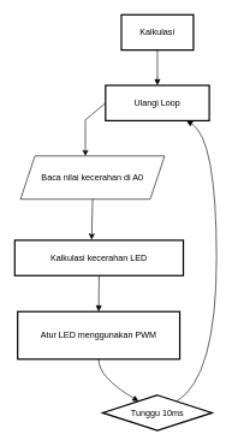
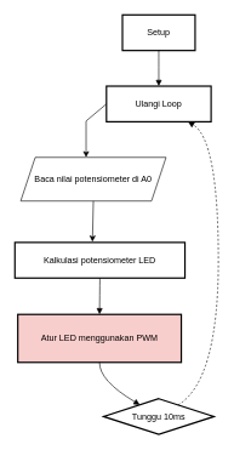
  <mxCell id="0" />
  <mxCell id="1" parent="0" />
- <mxCell id="2" value="Kalkulasi" style="whiteSpace=wrap;strokeWidth=2;" vertex="1" parent="1"><mxGeometry x="168" y="20" width="100" height="49" as="geometry" /></mxCell>
+ <mxCell id="2" value="Setup" style="whiteSpace=wrap;strokeWidth=2;" vertex="1" parent="1"><mxGeometry x="168" y="20" width="100" height="49" as="geometry" /></mxCell>
  <mxCell id="3" value="Ulangi Loop" style="whiteSpace=wrap;strokeWidth=2;" vertex="1" parent="1"><mxGeometry x="146" y="118" width="144" height="49" as="geometry" /></mxCell>
- <mxCell id="4" value="Kalkulasi kecerahan LED" style="whiteSpace=wrap;strokeWidth=2;" vertex="1" parent="1"><mxGeometry x="20" y="333" width="234" height="49" as="geometry" /></mxCell>
- <mxCell id="5" value="Atur LED menggunakan PWM" style="whiteSpace=wrap;strokeWidth=2;" vertex="1" parent="1"><mxGeometry x="24" y="432" width="225" height="66" as="geometry" /></mxCell>
+ <mxCell id="4" value="Kalkulasi potensiometer LED" style="whiteSpace=wrap;strokeWidth=2;" vertex="1" parent="1"><mxGeometry x="20" y="333" width="234" height="49" as="geometry" /></mxCell>
+ <mxCell id="5" value="Atur LED menggunakan PWM" style="whiteSpace=wrap;strokeWidth=2;fillColor=#f8cecc;" vertex="1" parent="1"><mxGeometry x="24" y="432" width="225" height="66" as="geometry" /></mxCell>
  <mxCell id="6" value="Tunggu 10ms" style="rhombus;whiteSpace=wrap;strokeWidth=2;" vertex="1" parent="1"><mxGeometry x="142" y="548" width="152" height="49" as="geometry" /></mxCell>
  <mxCell id="7" value="" style="curved=1;startArrow=none;endArrow=block;exitX=0.5;exitY=0.99;entryX=0.5;entryY=0.01;rounded=0;" edge="1" parent="1" source="2" target="3"><mxGeometry relative="1" as="geometry"><Array as="points" /></mxGeometry></mxCell>
  <mxCell id="8" value="" style="curved=1;startArrow=none;endArrow=block;exitX=0.5;exitY=1;entryX=0.5;entryY=0;rounded=0;" edge="1" parent="1" source="4" target="5"><mxGeometry relative="1" as="geometry"><Array as="points" /></mxGeometry></mxCell>
  <mxCell id="9" value="" style="curved=1;startArrow=none;endArrow=block;exitX=0.5;exitY=1;entryX=0.24;entryY=0;rounded=0;" edge="1" parent="1" source="5" target="6"><mxGeometry relative="1" as="geometry"><Array as="points"><mxPoint x="136" y="523" /></Array></mxGeometry></mxCell>
- <mxCell id="10" value="" style="curved=1;startArrow=none;endArrow=block;exitX=0.77;exitY=0;entryX=0.78;entryY=1;rounded=0;" edge="1" parent="1" source="6" target="3"><mxGeometry relative="1" as="geometry"><Array as="points"><mxPoint x="300" y="523" /><mxPoint x="300" y="192" /></Array></mxGeometry></mxCell>
- <mxCell id="11" value="Baca nilai kecerahan di A0" style="shape=parallelogram;perimeter=parallelogramPerimeter;whiteSpace=wrap;html=1;fixedSize=1;" vertex="1" parent="1"><mxGeometry x="28" y="216" width="200" height="60" as="geometry" /></mxCell>
+ <mxCell id="10" value="" style="curved=1;startArrow=none;endArrow=block;exitX=0.77;exitY=0;entryX=0.78;entryY=1;rounded=0;dashed=1;" edge="1" parent="1" source="6" target="3"><mxGeometry relative="1" as="geometry"><Array as="points"><mxPoint x="300" y="523" /><mxPoint x="300" y="192" /></Array></mxGeometry></mxCell>
+ <mxCell id="11" value="Baca nilai potensiometer di A0" style="shape=parallelogram;perimeter=parallelogramPerimeter;whiteSpace=wrap;html=1;fixedSize=1;" vertex="1" parent="1"><mxGeometry x="28" y="216" width="200" height="60" as="geometry" /></mxCell>
  <mxCell id="12" value="" style="endArrow=classic;html=1;rounded=0;entryX=0.45;entryY=0;entryDx=0;entryDy=0;entryPerimeter=0;exitX=0;exitY=0.5;exitDx=0;exitDy=0;" edge="1" parent="1" source="3" target="11"><mxGeometry width="50" height="50" relative="1" as="geometry"><mxPoint x="88" y="186" as="sourcePoint" /><mxPoint x="138" y="136" as="targetPoint" /><Array as="points"><mxPoint x="118" y="166" /></Array></mxGeometry></mxCell>
  <mxCell id="13" value="" style="endArrow=classic;html=1;rounded=0;exitX=0.5;exitY=1;exitDx=0;exitDy=0;entryX=0.456;entryY=-0.02;entryDx=0;entryDy=0;entryPerimeter=0;" edge="1" parent="1" source="11" target="4"><mxGeometry width="50" height="50" relative="1" as="geometry"><mxPoint x="103" y="316" as="sourcePoint" /><mxPoint x="138" y="326" as="targetPoint" /></mxGeometry></mxCell>
